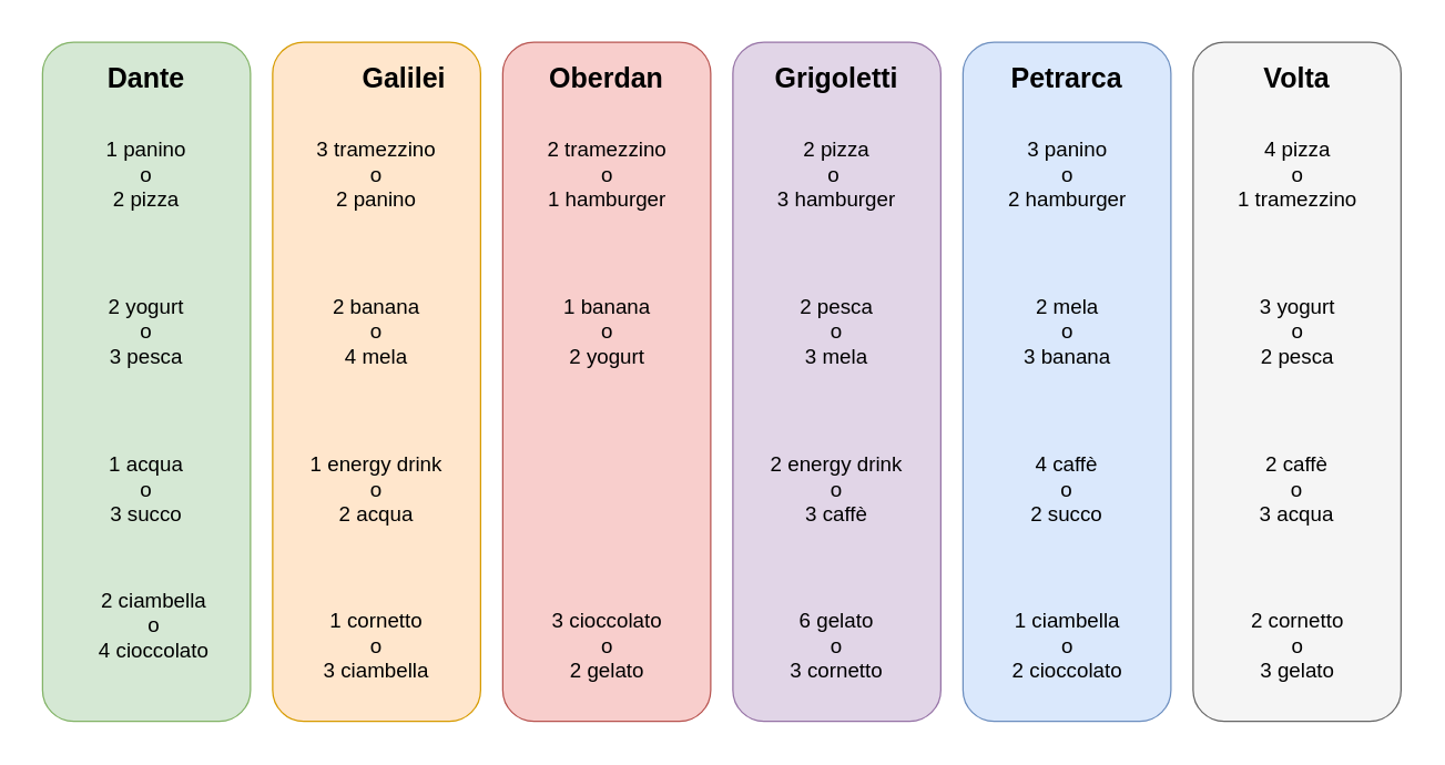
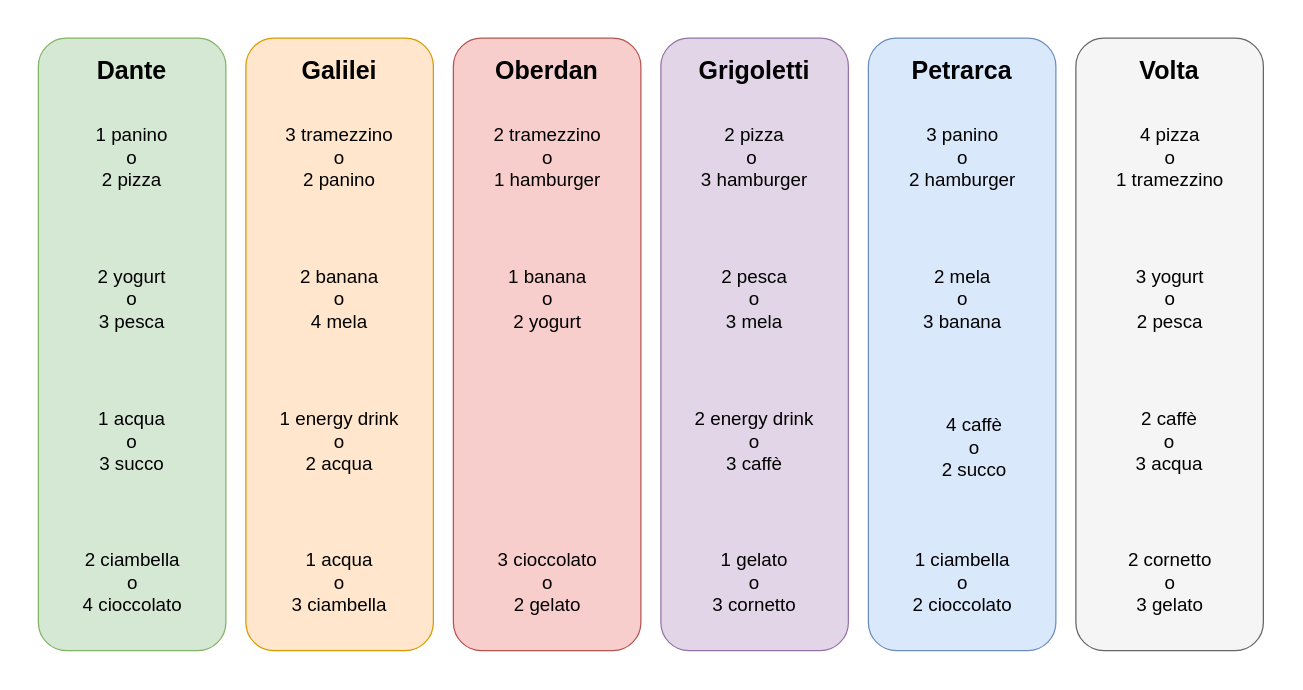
  <mxCell id="0" />
  <mxCell id="1" parent="0" />
  <mxCell id="2" value="" style="rounded=0;whiteSpace=wrap;html=1;fillColor=default;strokeWidth=2;strokeColor=none;" parent="1" vertex="1"><mxGeometry x="20" y="20" width="1000" height="510" as="geometry" /></mxCell>
  <mxCell id="3" value="" style="group" parent="1" vertex="1" connectable="0"><mxGeometry x="860" y="30" width="150" height="490" as="geometry" /></mxCell>
  <mxCell id="4" value="" style="rounded=1;whiteSpace=wrap;html=1;fillColor=#f5f5f5;fontColor=#333333;strokeColor=#666666;" parent="3" vertex="1"><mxGeometry width="150" height="490" as="geometry" /></mxCell>
  <mxCell id="5" value="Volta" style="text;html=1;strokeColor=none;fillColor=none;align=center;verticalAlign=middle;whiteSpace=wrap;rounded=0;fontSize=20;fontStyle=1" parent="3" vertex="1"><mxGeometry x="45" y="10" width="60" height="30" as="geometry" /></mxCell>
  <mxCell id="6" value="4 pizza&lt;br&gt;o&lt;br&gt;1 tramezzino" style="text;html=1;strokeColor=none;fillColor=none;align=center;verticalAlign=middle;whiteSpace=wrap;rounded=0;fontSize=15;" parent="3" vertex="1"><mxGeometry x="27.5" y="80" width="95" height="30" as="geometry" /></mxCell>
  <mxCell id="7" value="3 yogurt&lt;br&gt;o&lt;br&gt;2 pesca" style="text;html=1;strokeColor=none;fillColor=none;align=center;verticalAlign=middle;whiteSpace=wrap;rounded=0;fontSize=15;" parent="3" vertex="1"><mxGeometry x="32.5" y="193" width="85" height="30" as="geometry" /></mxCell>
  <mxCell id="8" value="2 caffè&lt;br&gt;o&lt;br&gt;3 acqua" style="text;html=1;strokeColor=none;fillColor=none;align=center;verticalAlign=middle;whiteSpace=wrap;rounded=0;fontSize=15;" parent="3" vertex="1"><mxGeometry x="45" y="307" width="60" height="30" as="geometry" /></mxCell>
  <mxCell id="9" value="2 cornetto&lt;br&gt;o&lt;br&gt;3 gelato" style="text;html=1;strokeColor=none;fillColor=none;align=center;verticalAlign=middle;whiteSpace=wrap;rounded=0;fontSize=15;" parent="3" vertex="1"><mxGeometry x="32.5" y="420" width="85" height="30" as="geometry" /></mxCell>
  <mxCell id="10" value="" style="group" parent="1" vertex="1" connectable="0"><mxGeometry x="694" y="30" width="150" height="490" as="geometry" /></mxCell>
  <mxCell id="11" value="" style="rounded=1;whiteSpace=wrap;html=1;fillColor=#dae8fc;strokeColor=#6c8ebf;" parent="10" vertex="1"><mxGeometry width="150" height="490" as="geometry" /></mxCell>
  <mxCell id="12" value="Petrarca" style="text;html=1;strokeColor=none;fillColor=none;align=center;verticalAlign=middle;whiteSpace=wrap;rounded=0;fontSize=20;fontStyle=1" parent="10" vertex="1"><mxGeometry x="45" y="10" width="60" height="30" as="geometry" /></mxCell>
  <mxCell id="13" value="3 panino&lt;br&gt;o&lt;br&gt;2 hamburger" style="text;html=1;strokeColor=none;fillColor=none;align=center;verticalAlign=middle;whiteSpace=wrap;rounded=0;fontSize=15;" parent="10" vertex="1"><mxGeometry x="27.5" y="80" width="95" height="30" as="geometry" /></mxCell>
  <mxCell id="14" value="2 mela&lt;br&gt;o&lt;br&gt;3 banana" style="text;html=1;strokeColor=none;fillColor=none;align=center;verticalAlign=middle;whiteSpace=wrap;rounded=0;fontSize=15;" parent="10" vertex="1"><mxGeometry x="37.5" y="193" width="75" height="30" as="geometry" /></mxCell>
- <mxCell id="15" value="4 caffè&lt;br&gt;o&lt;br&gt;2 succo" style="text;html=1;strokeColor=none;fillColor=none;align=center;verticalAlign=middle;whiteSpace=wrap;rounded=0;fontSize=15;" parent="10" vertex="1"><mxGeometry x="45" y="307" width="60" height="30" as="geometry" /></mxCell>
+ <mxCell id="15" value="4 caffè&lt;br&gt;o&lt;br&gt;2 succo" style="text;html=1;strokeColor=none;fillColor=none;align=center;verticalAlign=middle;whiteSpace=wrap;rounded=0;fontSize=15;" parent="10" vertex="1"><mxGeometry x="55" y="312" width="60" height="30" as="geometry" /></mxCell>
  <mxCell id="16" value="1 ciambella&lt;br&gt;o&lt;br&gt;2 cioccolato" style="text;html=1;strokeColor=none;fillColor=none;align=center;verticalAlign=middle;whiteSpace=wrap;rounded=0;fontSize=15;" parent="10" vertex="1"><mxGeometry x="32.5" y="420" width="85" height="30" as="geometry" /></mxCell>
  <mxCell id="17" value="" style="group" parent="1" vertex="1" connectable="0"><mxGeometry x="528" y="30" width="150" height="490" as="geometry" /></mxCell>
  <mxCell id="18" value="" style="rounded=1;whiteSpace=wrap;html=1;fillColor=#e1d5e7;strokeColor=#9673a6;" parent="17" vertex="1"><mxGeometry width="150" height="490" as="geometry" /></mxCell>
  <mxCell id="19" value="Grigoletti" style="text;html=1;strokeColor=none;fillColor=none;align=center;verticalAlign=middle;whiteSpace=wrap;rounded=0;fontSize=20;fontStyle=1" parent="17" vertex="1"><mxGeometry x="45" y="10" width="60" height="30" as="geometry" /></mxCell>
  <mxCell id="20" value="2 pizza&lt;br&gt;o&amp;nbsp;&lt;br&gt;3 hamburger" style="text;html=1;strokeColor=none;fillColor=none;align=center;verticalAlign=middle;whiteSpace=wrap;rounded=0;fontSize=15;" parent="17" vertex="1"><mxGeometry x="30" y="80" width="90" height="30" as="geometry" /></mxCell>
  <mxCell id="21" value="2 pesca&lt;br&gt;o&lt;br&gt;3 mela" style="text;html=1;strokeColor=none;fillColor=none;align=center;verticalAlign=middle;whiteSpace=wrap;rounded=0;fontSize=15;" parent="17" vertex="1"><mxGeometry x="45" y="193" width="60" height="30" as="geometry" /></mxCell>
  <mxCell id="22" value="2 energy drink&lt;br&gt;o&lt;br&gt;3 caffè" style="text;html=1;strokeColor=none;fillColor=none;align=center;verticalAlign=middle;whiteSpace=wrap;rounded=0;fontSize=15;" parent="17" vertex="1"><mxGeometry x="20" y="307" width="110" height="30" as="geometry" /></mxCell>
- <mxCell id="23" value="6 gelato&lt;br&gt;o&lt;br&gt;3 cornetto" style="text;html=1;strokeColor=none;fillColor=none;align=center;verticalAlign=middle;whiteSpace=wrap;rounded=0;fontSize=15;" parent="17" vertex="1"><mxGeometry x="40" y="420" width="70" height="30" as="geometry" /></mxCell>
+ <mxCell id="23" value="1 gelato&lt;br&gt;o&lt;br&gt;3 cornetto" style="text;html=1;strokeColor=none;fillColor=none;align=center;verticalAlign=middle;whiteSpace=wrap;rounded=0;fontSize=15;" parent="17" vertex="1"><mxGeometry x="40" y="420" width="70" height="30" as="geometry" /></mxCell>
  <mxCell id="24" value="" style="group" parent="1" vertex="1" connectable="0"><mxGeometry x="362" y="30" width="150" height="490" as="geometry" /></mxCell>
  <mxCell id="25" value="" style="rounded=1;whiteSpace=wrap;html=1;fillColor=#f8cecc;strokeColor=#b85450;" parent="24" vertex="1"><mxGeometry width="150" height="490" as="geometry" /></mxCell>
  <mxCell id="26" value="Oberdan" style="text;html=1;strokeColor=none;fillColor=none;align=center;verticalAlign=middle;whiteSpace=wrap;rounded=0;fontSize=20;fontStyle=1" parent="24" vertex="1"><mxGeometry x="45" y="10" width="60" height="30" as="geometry" /></mxCell>
  <mxCell id="27" value="2 tramezzino&lt;br&gt;o&lt;br&gt;1 hamburger" style="text;html=1;strokeColor=none;fillColor=none;align=center;verticalAlign=middle;whiteSpace=wrap;rounded=0;fontSize=15;" parent="24" vertex="1"><mxGeometry x="28" y="80" width="95" height="30" as="geometry" /></mxCell>
  <mxCell id="28" value="1 banana&lt;br&gt;o&lt;br&gt;2 yogurt" style="text;html=1;strokeColor=none;fillColor=none;align=center;verticalAlign=middle;whiteSpace=wrap;rounded=0;fontSize=15;" parent="24" vertex="1"><mxGeometry x="38" y="193" width="75" height="30" as="geometry" /></mxCell>
  <mxCell id="29" value="3 cioccolato&lt;br&gt;o&lt;br&gt;2 gelato" style="text;html=1;strokeColor=none;fillColor=none;align=center;verticalAlign=middle;whiteSpace=wrap;rounded=0;fontSize=15;" parent="24" vertex="1"><mxGeometry x="28" y="420" width="95" height="30" as="geometry" /></mxCell>
  <mxCell id="30" value="" style="group" parent="1" vertex="1" connectable="0"><mxGeometry x="196" y="30" width="150" height="490" as="geometry" /></mxCell>
  <mxCell id="31" value="" style="rounded=1;whiteSpace=wrap;html=1;fillColor=#ffe6cc;strokeColor=#d79b00;" parent="30" vertex="1"><mxGeometry width="150" height="490" as="geometry" /></mxCell>
- <mxCell id="32" value="Galilei" style="text;html=1;strokeColor=none;fillColor=none;align=center;verticalAlign=middle;whiteSpace=wrap;rounded=0;fontSize=20;fontStyle=1" parent="30" vertex="1"><mxGeometry x="65" y="10" width="60" height="30" as="geometry" /></mxCell>
+ <mxCell id="32" value="Galilei" style="text;html=1;strokeColor=none;fillColor=none;align=center;verticalAlign=middle;whiteSpace=wrap;rounded=0;fontSize=20;fontStyle=1" parent="30" vertex="1"><mxGeometry x="45" y="10" width="60" height="30" as="geometry" /></mxCell>
  <mxCell id="33" value="3 tramezzino&lt;br&gt;o&lt;br&gt;2 panino" style="text;html=1;strokeColor=none;fillColor=none;align=center;verticalAlign=middle;whiteSpace=wrap;rounded=0;fontSize=15;" parent="30" vertex="1"><mxGeometry x="25" y="80" width="100" height="30" as="geometry" /></mxCell>
  <mxCell id="34" value="2 banana&lt;br&gt;o&lt;br&gt;4 mela" style="text;html=1;strokeColor=none;fillColor=none;align=center;verticalAlign=middle;whiteSpace=wrap;rounded=0;fontSize=15;" parent="30" vertex="1"><mxGeometry x="40" y="193" width="70" height="30" as="geometry" /></mxCell>
  <mxCell id="35" value="1 energy drink&lt;br&gt;o&lt;br&gt;2 acqua" style="text;html=1;strokeColor=none;fillColor=none;align=center;verticalAlign=middle;whiteSpace=wrap;rounded=0;fontSize=15;" parent="30" vertex="1"><mxGeometry x="25" y="307" width="100" height="30" as="geometry" /></mxCell>
- <mxCell id="36" value="1 cornetto&lt;br&gt;o&lt;br&gt;3 ciambella" style="text;html=1;strokeColor=none;fillColor=none;align=center;verticalAlign=middle;whiteSpace=wrap;rounded=0;fontSize=15;" parent="30" vertex="1"><mxGeometry x="30" y="420" width="90" height="30" as="geometry" /></mxCell>
+ <mxCell id="36" value="1 acqua&lt;br&gt;o&lt;br&gt;3 ciambella" style="text;html=1;strokeColor=none;fillColor=none;align=center;verticalAlign=middle;whiteSpace=wrap;rounded=0;fontSize=15;" parent="30" vertex="1"><mxGeometry x="30" y="420" width="90" height="30" as="geometry" /></mxCell>
  <mxCell id="37" value="" style="group" parent="1" vertex="1" connectable="0"><mxGeometry x="30" y="30" width="150" height="490" as="geometry" /></mxCell>
  <mxCell id="38" value="" style="rounded=1;whiteSpace=wrap;html=1;fillColor=#d5e8d4;strokeColor=#82b366;" parent="37" vertex="1"><mxGeometry width="150" height="490" as="geometry" /></mxCell>
  <mxCell id="39" value="Dante" style="text;html=1;strokeColor=none;fillColor=none;align=center;verticalAlign=middle;whiteSpace=wrap;rounded=0;fontSize=20;fontStyle=1" parent="37" vertex="1"><mxGeometry x="45" y="10" width="60" height="30" as="geometry" /></mxCell>
  <mxCell id="40" value="1 panino&lt;br&gt;o&lt;br&gt;2 pizza" style="text;html=1;strokeColor=none;fillColor=none;align=center;verticalAlign=middle;whiteSpace=wrap;rounded=0;fontSize=15;" parent="37" vertex="1"><mxGeometry x="45" y="80" width="60" height="30" as="geometry" /></mxCell>
  <mxCell id="41" value="2 yogurt&lt;br&gt;o&lt;br&gt;3 pesca" style="text;html=1;strokeColor=none;fillColor=none;align=center;verticalAlign=middle;whiteSpace=wrap;rounded=0;fontSize=15;" parent="37" vertex="1"><mxGeometry x="45" y="193" width="60" height="30" as="geometry" /></mxCell>
  <mxCell id="42" value="1 acqua&lt;br&gt;o&lt;br&gt;3 succo" style="text;html=1;strokeColor=none;fillColor=none;align=center;verticalAlign=middle;whiteSpace=wrap;rounded=0;fontSize=15;" parent="37" vertex="1"><mxGeometry x="45" y="307" width="60" height="30" as="geometry" /></mxCell>
- <mxCell id="43" value="2 ciambella&lt;br&gt;o&lt;br&gt;4 cioccolato" style="text;html=1;strokeColor=none;fillColor=none;align=center;verticalAlign=middle;whiteSpace=wrap;rounded=0;fontSize=15;" parent="37" vertex="1"><mxGeometry x="37.5" y="405" width="85" height="30" as="geometry" /></mxCell>
+ <mxCell id="43" value="2 ciambella&lt;br&gt;o&lt;br&gt;4 cioccolato" style="text;html=1;strokeColor=none;fillColor=none;align=center;verticalAlign=middle;whiteSpace=wrap;rounded=0;fontSize=15;" parent="37" vertex="1"><mxGeometry x="32.5" y="420" width="85" height="30" as="geometry" /></mxCell>
